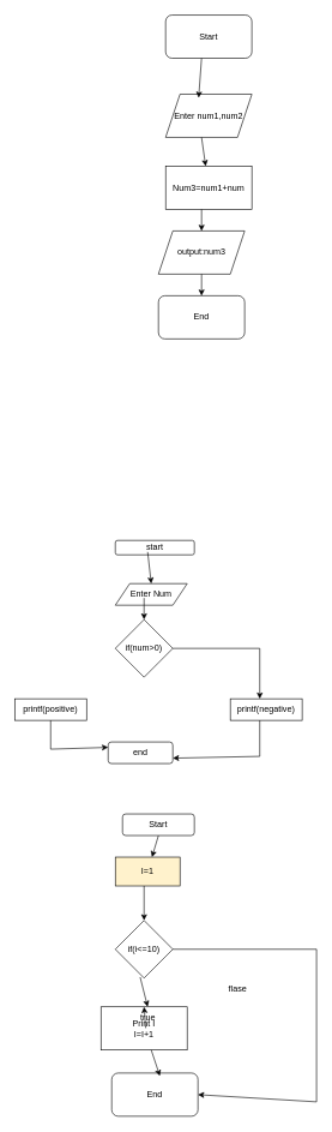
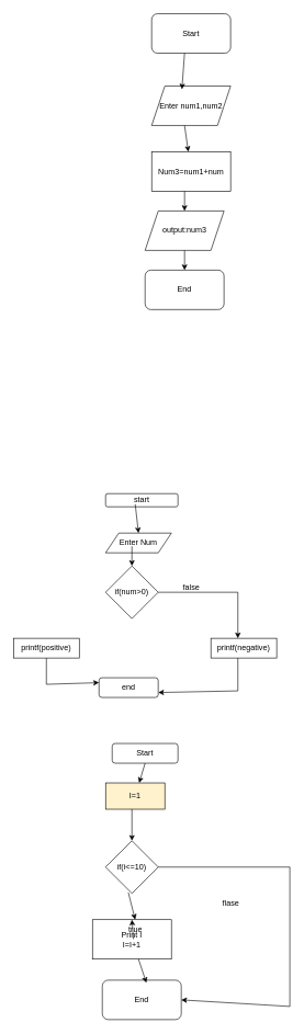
  <mxCell id="0" />
  <mxCell id="1" parent="0" />
  <mxCell id="2" value="Start" style="rounded=1;whiteSpace=wrap;html=1;" vertex="1" parent="1"><mxGeometry x="230" y="20" width="120" height="60" as="geometry" /></mxCell>
  <mxCell id="3" value="Enter num1,num2" style="shape=parallelogram;perimeter=parallelogramPerimeter;whiteSpace=wrap;html=1;fixedSize=1;" vertex="1" parent="1"><mxGeometry x="230" y="130" width="120" height="60" as="geometry" /></mxCell>
  <mxCell id="4" value="" style="endArrow=classic;html=1;rounded=0;entryX=0.383;entryY=0.083;entryDx=0;entryDy=0;entryPerimeter=0;" edge="1" parent="1" target="3"><mxGeometry width="50" height="50" relative="1" as="geometry"><mxPoint x="280" y="80" as="sourcePoint" /><mxPoint x="330" y="30" as="targetPoint" /></mxGeometry></mxCell>
  <mxCell id="5" value="Num3=num1+num" style="rounded=0;whiteSpace=wrap;html=1;" vertex="1" parent="1"><mxGeometry x="230" y="230" width="120" height="60" as="geometry" /></mxCell>
  <mxCell id="6" value="" style="endArrow=classic;html=1;rounded=0;" edge="1" parent="1" target="5"><mxGeometry width="50" height="50" relative="1" as="geometry"><mxPoint x="280" y="190" as="sourcePoint" /><mxPoint x="330" y="140" as="targetPoint" /></mxGeometry></mxCell>
  <mxCell id="7" value="output:num3" style="shape=parallelogram;perimeter=parallelogramPerimeter;whiteSpace=wrap;html=1;fixedSize=1;" vertex="1" parent="1"><mxGeometry x="220" y="320" width="120" height="60" as="geometry" /></mxCell>
  <mxCell id="8" value="" style="endArrow=classic;html=1;rounded=0;" edge="1" parent="1" target="7"><mxGeometry width="50" height="50" relative="1" as="geometry"><mxPoint x="280" y="290" as="sourcePoint" /><mxPoint x="330" y="240" as="targetPoint" /></mxGeometry></mxCell>
  <mxCell id="9" value="End" style="rounded=1;whiteSpace=wrap;html=1;" vertex="1" parent="1"><mxGeometry x="220" y="410" width="120" height="60" as="geometry" /></mxCell>
  <mxCell id="10" value="" style="endArrow=classic;html=1;rounded=0;" edge="1" parent="1" target="9"><mxGeometry width="50" height="50" relative="1" as="geometry"><mxPoint x="280" y="380" as="sourcePoint" /><mxPoint x="330" y="330" as="targetPoint" /></mxGeometry></mxCell>
  <mxCell id="11" value="start" style="rounded=1;whiteSpace=wrap;html=1;" vertex="1" parent="1"><mxGeometry x="160" y="750" width="110" height="20" as="geometry" /></mxCell>
  <mxCell id="12" value="Enter Num" style="shape=parallelogram;perimeter=parallelogramPerimeter;whiteSpace=wrap;html=1;fixedSize=1;" vertex="1" parent="1"><mxGeometry x="160" y="810" width="100" height="30" as="geometry" /></mxCell>
  <mxCell id="13" value="if(num&amp;gt;0)" style="rhombus;whiteSpace=wrap;html=1;" vertex="1" parent="1"><mxGeometry x="160" y="860" width="80" height="80" as="geometry" /></mxCell>
  <mxCell id="14" value="printf(positive)" style="rounded=0;whiteSpace=wrap;html=1;" vertex="1" parent="1"><mxGeometry x="20" y="970" width="100" height="30" as="geometry" /></mxCell>
  <mxCell id="15" value="printf(negative)" style="rounded=0;whiteSpace=wrap;html=1;" vertex="1" parent="1"><mxGeometry x="320" y="970" width="100" height="30" as="geometry" /></mxCell>
  <mxCell id="16" value="" style="endArrow=classic;html=1;rounded=0;entryX=0.5;entryY=0;entryDx=0;entryDy=0;exitX=0.409;exitY=0.8;exitDx=0;exitDy=0;exitPerimeter=0;" edge="1" parent="1" source="11" target="12"><mxGeometry width="50" height="50" relative="1" as="geometry"><mxPoint x="220" y="790" as="sourcePoint" /><mxPoint x="270" y="740" as="targetPoint" /></mxGeometry></mxCell>
  <mxCell id="17" value="" style="endArrow=classic;html=1;rounded=0;entryX=0.5;entryY=0;entryDx=0;entryDy=0;" edge="1" parent="1" target="13"><mxGeometry width="50" height="50" relative="1" as="geometry"><mxPoint x="200" y="830" as="sourcePoint" /><mxPoint x="250" y="780" as="targetPoint" /></mxGeometry></mxCell>
  <mxCell id="18" value="" style="endArrow=classic;html=1;rounded=0;entryX=0.41;entryY=0;entryDx=0;entryDy=0;entryPerimeter=0;" edge="1" parent="1" target="15"><mxGeometry width="50" height="50" relative="1" as="geometry"><mxPoint x="240" y="900" as="sourcePoint" /><mxPoint x="290" y="850" as="targetPoint" /><Array as="points"><mxPoint x="361" y="900" /></Array></mxGeometry></mxCell>
+ <mxCell id="19" value="false" style="text;html=1;align=center;verticalAlign=middle;resizable=0;points=[];autosize=1;strokeColor=none;fillColor=none;" vertex="1" parent="1"><mxGeometry x="265" y="878" width="50" height="30" as="geometry" /></mxCell>
  <mxCell id="20" value="end" style="rounded=1;whiteSpace=wrap;html=1;" vertex="1" parent="1"><mxGeometry x="150" y="1030" width="90" height="30" as="geometry" /></mxCell>
  <mxCell id="21" value="" style="endArrow=classic;html=1;rounded=0;entryX=0;entryY=0.25;entryDx=0;entryDy=0;" edge="1" parent="1" target="20"><mxGeometry width="50" height="50" relative="1" as="geometry"><mxPoint x="70" y="1000" as="sourcePoint" /><mxPoint x="120" y="950" as="targetPoint" /><Array as="points"><mxPoint x="70" y="1040" /></Array></mxGeometry></mxCell>
  <mxCell id="22" value="" style="endArrow=classic;html=1;rounded=0;exitX=0.41;exitY=1;exitDx=0;exitDy=0;exitPerimeter=0;entryX=1;entryY=0.75;entryDx=0;entryDy=0;" edge="1" parent="1" source="15" target="20"><mxGeometry width="50" height="50" relative="1" as="geometry"><mxPoint x="370" y="949.289" as="sourcePoint" /><mxPoint x="370" y="899.289" as="targetPoint" /><Array as="points"><mxPoint x="361" y="1050" /></Array></mxGeometry></mxCell>
  <mxCell id="23" value="Start" style="rounded=1;whiteSpace=wrap;html=1;" vertex="1" parent="1"><mxGeometry x="170" y="1130" width="100" height="30" as="geometry" /></mxCell>
  <mxCell id="24" value="I=1" style="rounded=0;whiteSpace=wrap;html=1;fillColor=#fff2cc;" vertex="1" parent="1"><mxGeometry x="160" y="1190" width="90" height="40" as="geometry" /></mxCell>
  <mxCell id="25" value="if(i&amp;lt;=10)" style="rhombus;whiteSpace=wrap;html=1;" vertex="1" parent="1"><mxGeometry x="160" y="1278" width="80" height="80" as="geometry" /></mxCell>
  <mxCell id="26" value="Print I&lt;div&gt;I=I+1&lt;/div&gt;" style="rounded=0;whiteSpace=wrap;html=1;" vertex="1" parent="1"><mxGeometry x="140" y="1398" width="120" height="60" as="geometry" /></mxCell>
  <mxCell id="27" value="End" style="rounded=1;whiteSpace=wrap;html=1;" vertex="1" parent="1"><mxGeometry x="155" y="1490" width="120" height="60" as="geometry" /></mxCell>
  <mxCell id="28" value="" style="endArrow=classic;html=1;rounded=0;exitX=0.5;exitY=1;exitDx=0;exitDy=0;" edge="1" parent="1" source="23" target="24"><mxGeometry width="50" height="50" relative="1" as="geometry"><mxPoint x="210" y="1190" as="sourcePoint" /><mxPoint x="260" y="1140" as="targetPoint" /></mxGeometry></mxCell>
  <mxCell id="29" value="" style="endArrow=classic;html=1;rounded=0;entryX=0.5;entryY=0;entryDx=0;entryDy=0;" edge="1" parent="1" target="25"><mxGeometry width="50" height="50" relative="1" as="geometry"><mxPoint x="200" y="1230" as="sourcePoint" /><mxPoint x="280" y="1240" as="targetPoint" /><Array as="points"><mxPoint x="200" y="1230" /></Array></mxGeometry></mxCell>
  <mxCell id="30" value="" style="endArrow=classic;html=1;rounded=0;entryX=0.5;entryY=0;entryDx=0;entryDy=0;exitX=0.432;exitY=0.984;exitDx=0;exitDy=0;exitPerimeter=0;" edge="1" parent="1" source="35" target="26"><mxGeometry width="50" height="50" relative="1" as="geometry"><mxPoint x="230" y="1420" as="sourcePoint" /><mxPoint x="280" y="1370" as="targetPoint" /></mxGeometry></mxCell>
  <mxCell id="31" value="" style="endArrow=classic;html=1;rounded=0;entryX=1;entryY=0.5;entryDx=0;entryDy=0;exitX=1;exitY=0.5;exitDx=0;exitDy=0;" edge="1" parent="1" source="25" target="27"><mxGeometry width="50" height="50" relative="1" as="geometry"><mxPoint x="260" y="1380" as="sourcePoint" /><mxPoint x="310" y="1330" as="targetPoint" /><Array as="points"><mxPoint x="440" y="1318" /><mxPoint x="440" y="1530" /></Array></mxGeometry></mxCell>
- <mxCell id="32" value="flase" style="text;html=1;align=center;verticalAlign=middle;resizable=0;points=[];autosize=1;strokeColor=none;fillColor=none;" vertex="1" parent="1"><mxGeometry x="305" y="1358" width="50" height="30" as="geometry" /></mxCell>
+ <mxCell id="32" value="flase" style="text;html=1;align=center;verticalAlign=middle;resizable=0;points=[];autosize=1;strokeColor=none;fillColor=none;" vertex="1" parent="1"><mxGeometry x="325" y="1358" width="50" height="30" as="geometry" /></mxCell>
  <mxCell id="33" value="" style="endArrow=classic;html=1;rounded=0;entryX=0.558;entryY=0.067;entryDx=0;entryDy=0;entryPerimeter=0;" edge="1" parent="1" source="26" target="27"><mxGeometry width="50" height="50" relative="1" as="geometry"><mxPoint x="230" y="1520" as="sourcePoint" /><mxPoint x="280" y="1470" as="targetPoint" /></mxGeometry></mxCell>
  <mxCell id="34" value="" style="endArrow=classic;html=1;rounded=0;entryX=0.5;entryY=0;entryDx=0;entryDy=0;exitX=0.432;exitY=0.984;exitDx=0;exitDy=0;exitPerimeter=0;" edge="1" parent="1" source="25" target="35"><mxGeometry width="50" height="50" relative="1" as="geometry"><mxPoint x="195" y="1357" as="sourcePoint" /><mxPoint x="200" y="1398" as="targetPoint" /></mxGeometry></mxCell>
  <mxCell id="35" value="true" style="text;html=1;align=center;verticalAlign=middle;resizable=0;points=[];autosize=1;strokeColor=none;fillColor=none;" vertex="1" parent="1"><mxGeometry x="185" y="1398" width="40" height="30" as="geometry" /></mxCell>
